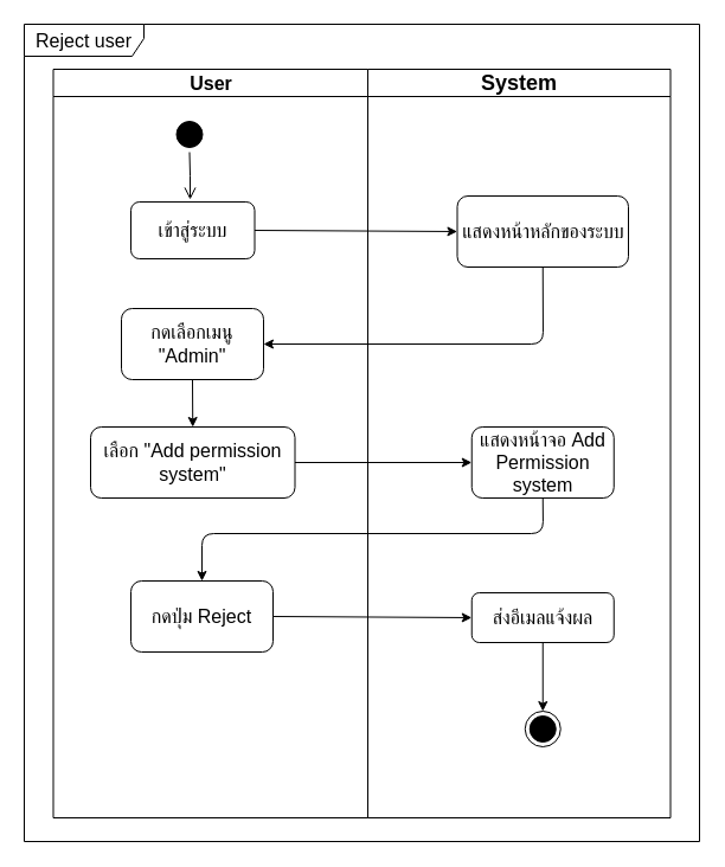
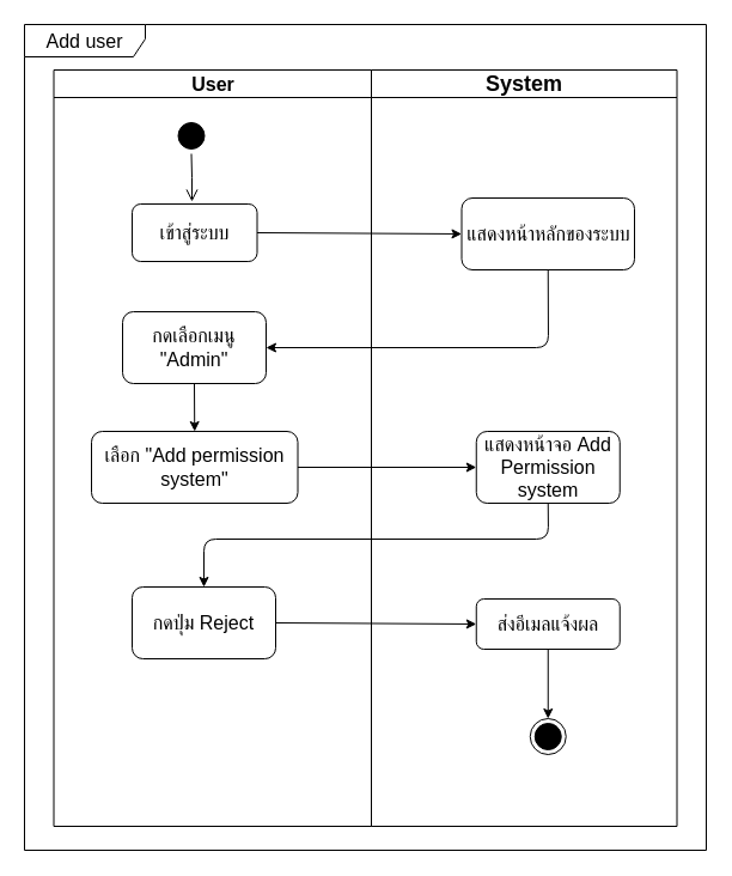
  <mxCell id="0" />
  <mxCell id="1" parent="0" />
  <mxCell id="2" value="User" style="swimlane;whiteSpace=wrap;fontSize=16;" vertex="1" parent="1"><mxGeometry x="44.5" y="58" width="265.5" height="632" as="geometry" /></mxCell>
  <mxCell id="3" value="" style="ellipse;shape=startState;fillColor=#000000;" vertex="1" parent="2"><mxGeometry x="100" y="40" width="30" height="30" as="geometry" /></mxCell>
  <mxCell id="4" value="" style="edgeStyle=elbowEdgeStyle;elbow=horizontal;verticalAlign=bottom;endArrow=open;endSize=8;endFill=1;rounded=0" edge="1" parent="2" source="3"><mxGeometry x="100" y="40" as="geometry"><mxPoint x="115.5" y="110" as="targetPoint" /></mxGeometry></mxCell>
  <mxCell id="5" value="&lt;font style=&quot;font-size: 16px&quot;&gt;เข้าสู่ระบบ&lt;/font&gt;" style="rounded=1;whiteSpace=wrap;html=1;" vertex="1" parent="2"><mxGeometry x="65.5" y="112" width="104.5" height="48" as="geometry" /></mxCell>
  <mxCell id="6" value="&lt;font style=&quot;font-size: 16px&quot;&gt;กดเลือกเมนู &quot;Admin&quot;&lt;/font&gt;" style="rounded=1;whiteSpace=wrap;html=1;" vertex="1" parent="2"><mxGeometry x="57.5" y="202" width="120" height="60" as="geometry" /></mxCell>
  <mxCell id="7" value="&lt;font style=&quot;font-size: 16px&quot;&gt;เลือก &quot;Add permission system&quot;&lt;/font&gt;" style="rounded=1;whiteSpace=wrap;html=1;" vertex="1" parent="2"><mxGeometry x="31.5" y="302" width="172.5" height="60" as="geometry" /></mxCell>
  <mxCell id="8" value="" style="endArrow=classic;html=1;exitX=0.5;exitY=1;exitDx=0;exitDy=0;entryX=0.5;entryY=0;entryDx=0;entryDy=0;" edge="1" parent="2" source="6" target="7"><mxGeometry width="50" height="50" relative="1" as="geometry"><mxPoint x="175.5" y="302" as="sourcePoint" /><mxPoint x="225.5" y="252" as="targetPoint" /></mxGeometry></mxCell>
  <mxCell id="9" value="&lt;font style=&quot;font-size: 16px&quot;&gt;กดปุ่ม Reject&lt;/font&gt;" style="rounded=1;whiteSpace=wrap;html=1;" vertex="1" parent="2"><mxGeometry x="65.5" y="432" width="120" height="60" as="geometry" /></mxCell>
  <mxCell id="10" value="System" style="swimlane;whiteSpace=wrap;fontSize=18;startSize=23;" vertex="1" parent="2"><mxGeometry x="265.5" width="255.5" height="632" as="geometry" /></mxCell>
  <mxCell id="11" value="&lt;font style=&quot;font-size: 16px&quot;&gt;แสดงหน้าหลักของระบบ&lt;/font&gt;" style="rounded=1;whiteSpace=wrap;html=1;" vertex="1" parent="10"><mxGeometry x="75.5" y="107" width="144.5" height="60" as="geometry" /></mxCell>
  <mxCell id="12" value="&lt;font style=&quot;font-size: 16px&quot;&gt;แสดงหน้าจอ Add Permission system&lt;/font&gt;" style="rounded=1;whiteSpace=wrap;html=1;" vertex="1" parent="10"><mxGeometry x="87.75" y="302" width="120" height="60" as="geometry" /></mxCell>
  <mxCell id="13" value="&lt;font style=&quot;font-size: 16px&quot;&gt;ส่งอีเมลแจ้งผล&lt;/font&gt;" style="rounded=1;whiteSpace=wrap;html=1;" vertex="1" parent="10"><mxGeometry x="87.75" y="442" width="120" height="42" as="geometry" /></mxCell>
  <mxCell id="14" value="" style="endArrow=classic;html=1;exitX=0.5;exitY=1;exitDx=0;exitDy=0;" edge="1" parent="10" source="13" target="15"><mxGeometry width="50" height="50" relative="1" as="geometry"><mxPoint x="145.5" y="552" as="sourcePoint" /><mxPoint x="195.5" y="502" as="targetPoint" /></mxGeometry></mxCell>
  <mxCell id="15" value="" style="ellipse;html=1;shape=endState;fillColor=#000000;" vertex="1" parent="10"><mxGeometry x="132.75" y="542" width="30" height="30" as="geometry" /></mxCell>
  <mxCell id="16" value="" style="endArrow=classic;html=1;exitX=1;exitY=0.5;exitDx=0;exitDy=0;entryX=0;entryY=0.5;entryDx=0;entryDy=0;" edge="1" parent="2" source="5" target="11"><mxGeometry width="50" height="50" relative="1" as="geometry"><mxPoint x="215.5" y="202" as="sourcePoint" /><mxPoint x="265.5" y="152" as="targetPoint" /></mxGeometry></mxCell>
  <mxCell id="17" value="" style="endArrow=classic;html=1;exitX=0.5;exitY=1;exitDx=0;exitDy=0;entryX=1;entryY=0.5;entryDx=0;entryDy=0;" edge="1" parent="2" source="11" target="6"><mxGeometry width="50" height="50" relative="1" as="geometry"><mxPoint x="395.5" y="282" as="sourcePoint" /><mxPoint x="445.5" y="232" as="targetPoint" /><Array as="points"><mxPoint x="413.5" y="232" /></Array></mxGeometry></mxCell>
  <mxCell id="18" value="" style="endArrow=classic;html=1;exitX=1;exitY=0.5;exitDx=0;exitDy=0;entryX=0;entryY=0.5;entryDx=0;entryDy=0;" edge="1" parent="2" source="7" target="12"><mxGeometry width="50" height="50" relative="1" as="geometry"><mxPoint x="235.5" y="352" as="sourcePoint" /><mxPoint x="285.5" y="302" as="targetPoint" /></mxGeometry></mxCell>
  <mxCell id="19" value="" style="endArrow=classic;html=1;exitX=0.5;exitY=1;exitDx=0;exitDy=0;entryX=0.5;entryY=0;entryDx=0;entryDy=0;" edge="1" parent="2" source="12" target="9"><mxGeometry width="50" height="50" relative="1" as="geometry"><mxPoint x="335.5" y="482" as="sourcePoint" /><mxPoint x="130.5" y="422" as="targetPoint" /><Array as="points"><mxPoint x="413.5" y="392" /><mxPoint x="125.5" y="392" /></Array></mxGeometry></mxCell>
  <mxCell id="20" value="" style="endArrow=classic;html=1;entryX=0;entryY=0.5;entryDx=0;entryDy=0;" edge="1" parent="1" target="13"><mxGeometry width="50" height="50" relative="1" as="geometry"><mxPoint x="230" y="520" as="sourcePoint" /><mxPoint x="290" y="490" as="targetPoint" /></mxGeometry></mxCell>
- <mxCell id="21" value="Reject user" style="shape=umlFrame;whiteSpace=wrap;html=1;strokeColor=#000000;fontSize=16;width=101;height=27;" vertex="1" parent="1"><mxGeometry x="20" y="20" width="570" height="690" as="geometry" /></mxCell>
+ <mxCell id="21" value="Add user" style="shape=umlFrame;whiteSpace=wrap;html=1;strokeColor=#000000;fontSize=16;width=101;height=27;" vertex="1" parent="1"><mxGeometry x="20" y="20" width="570" height="690" as="geometry" /></mxCell>
